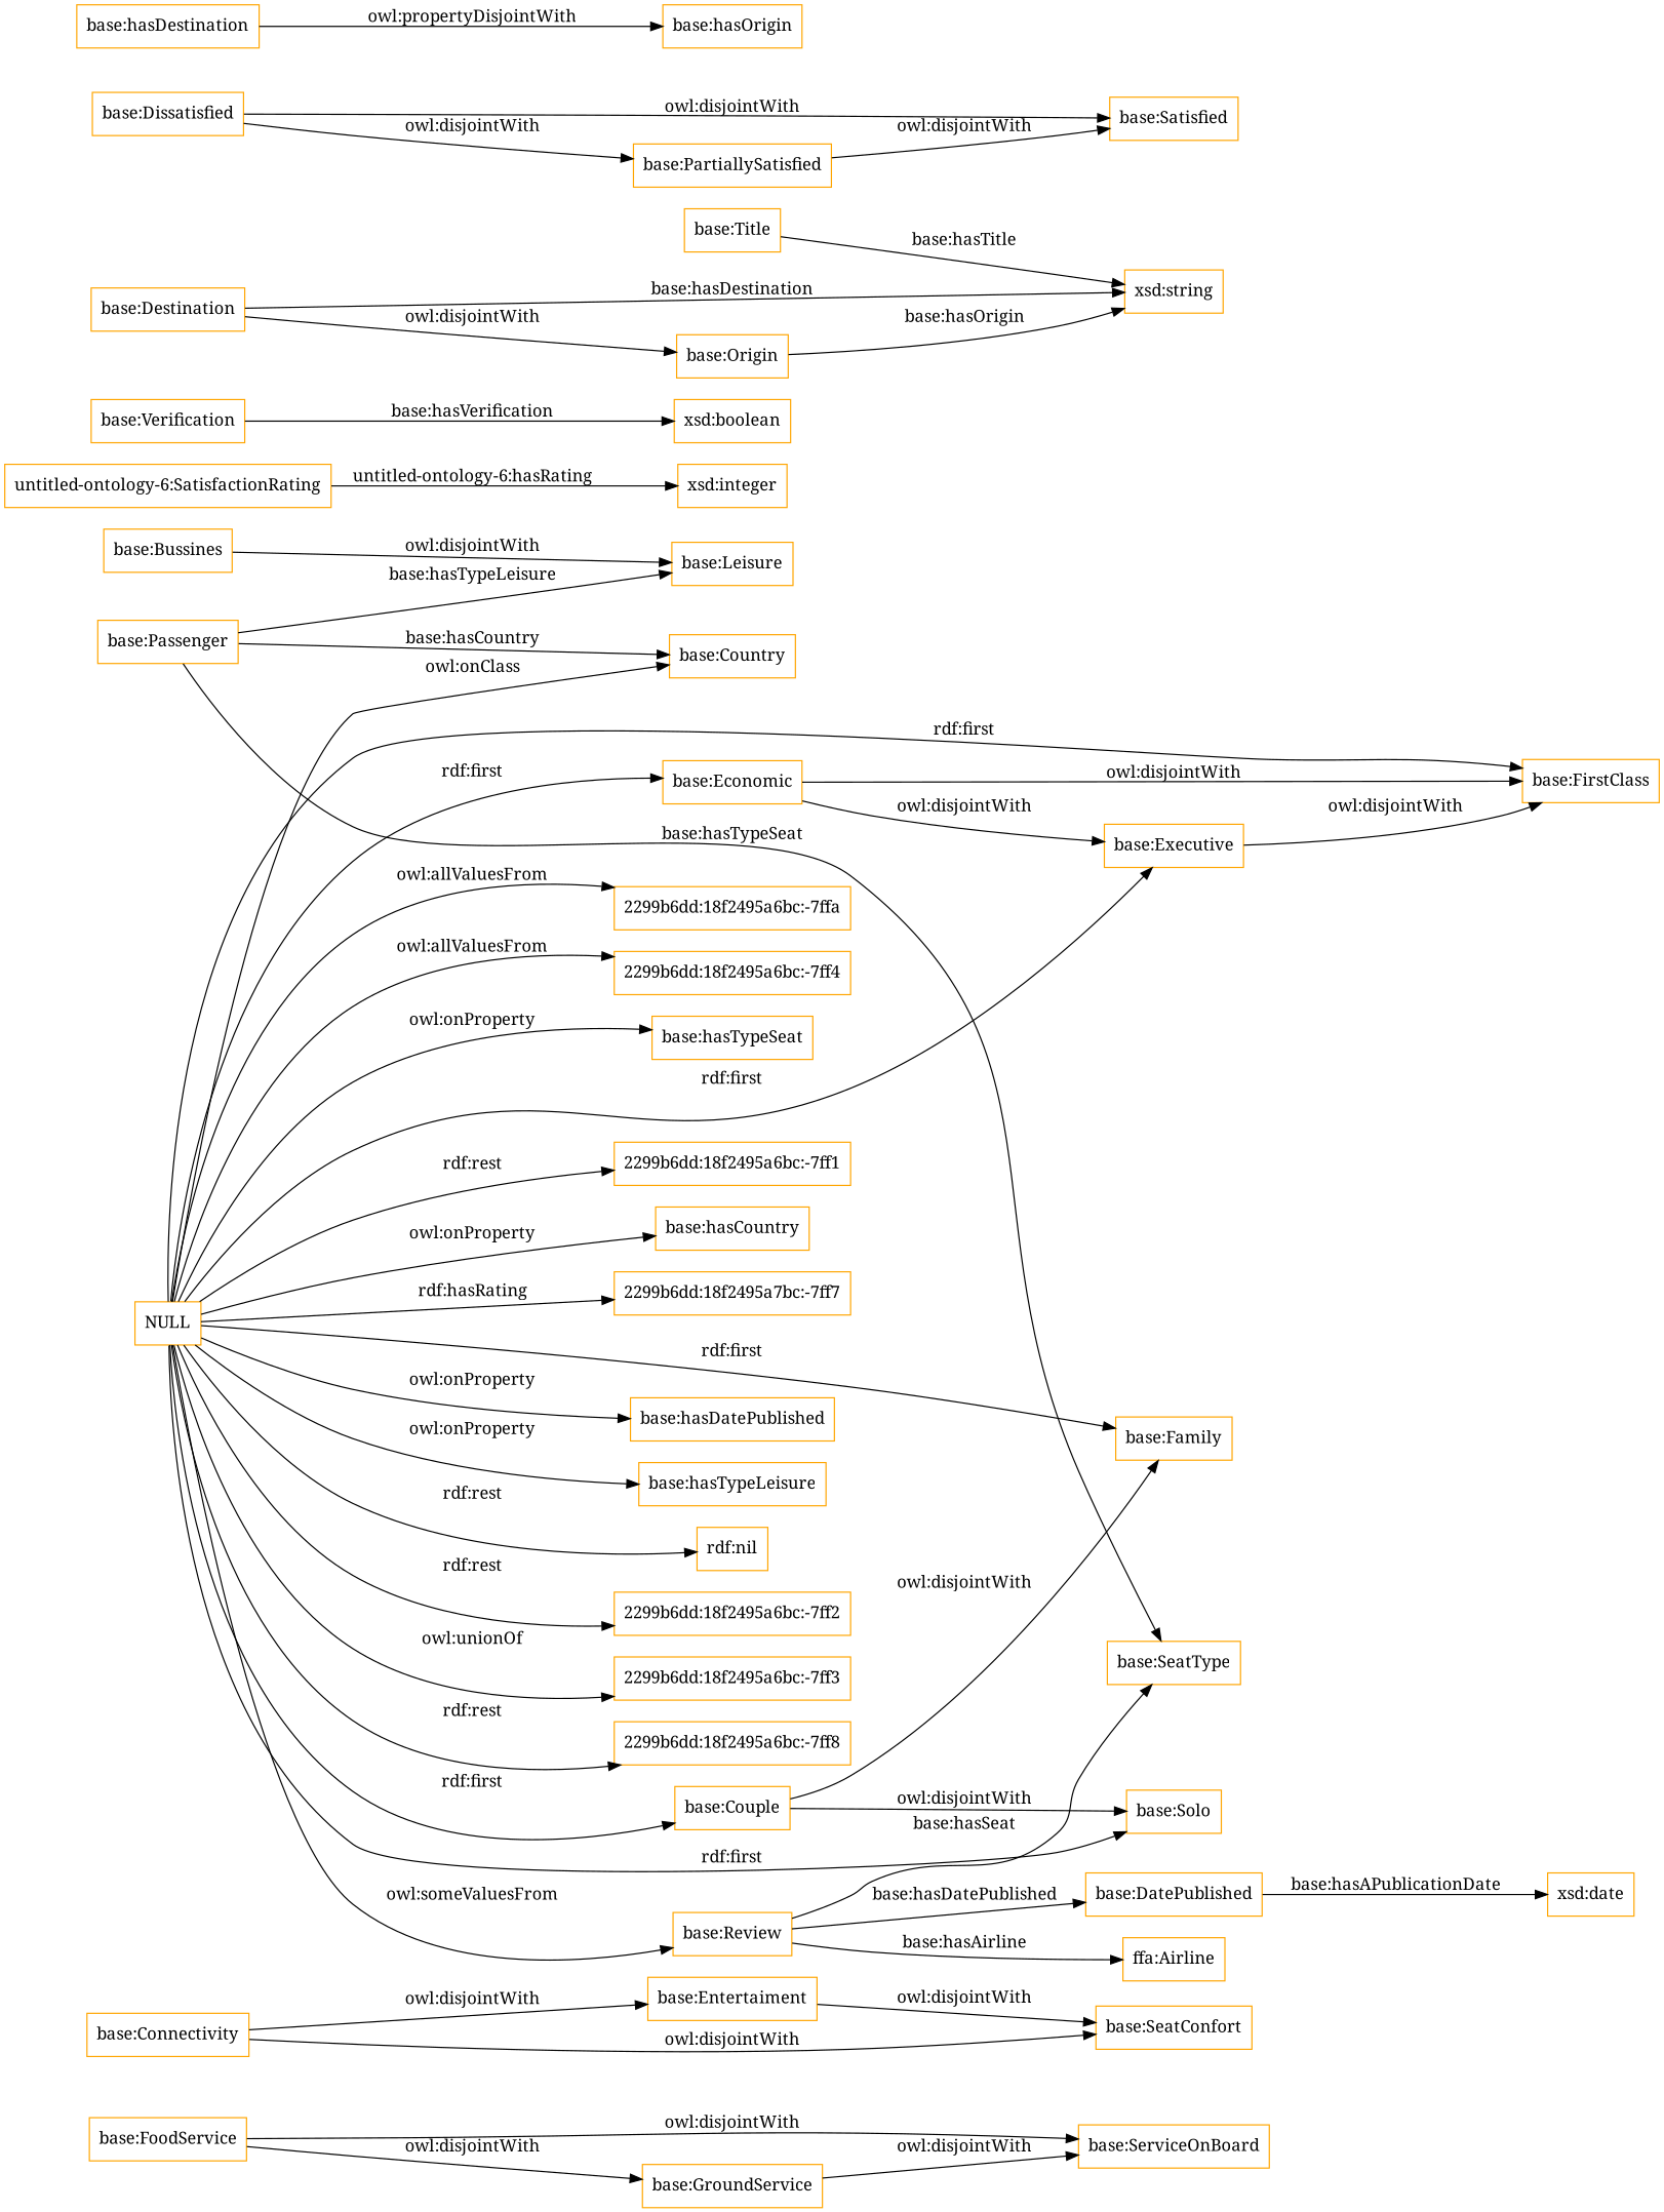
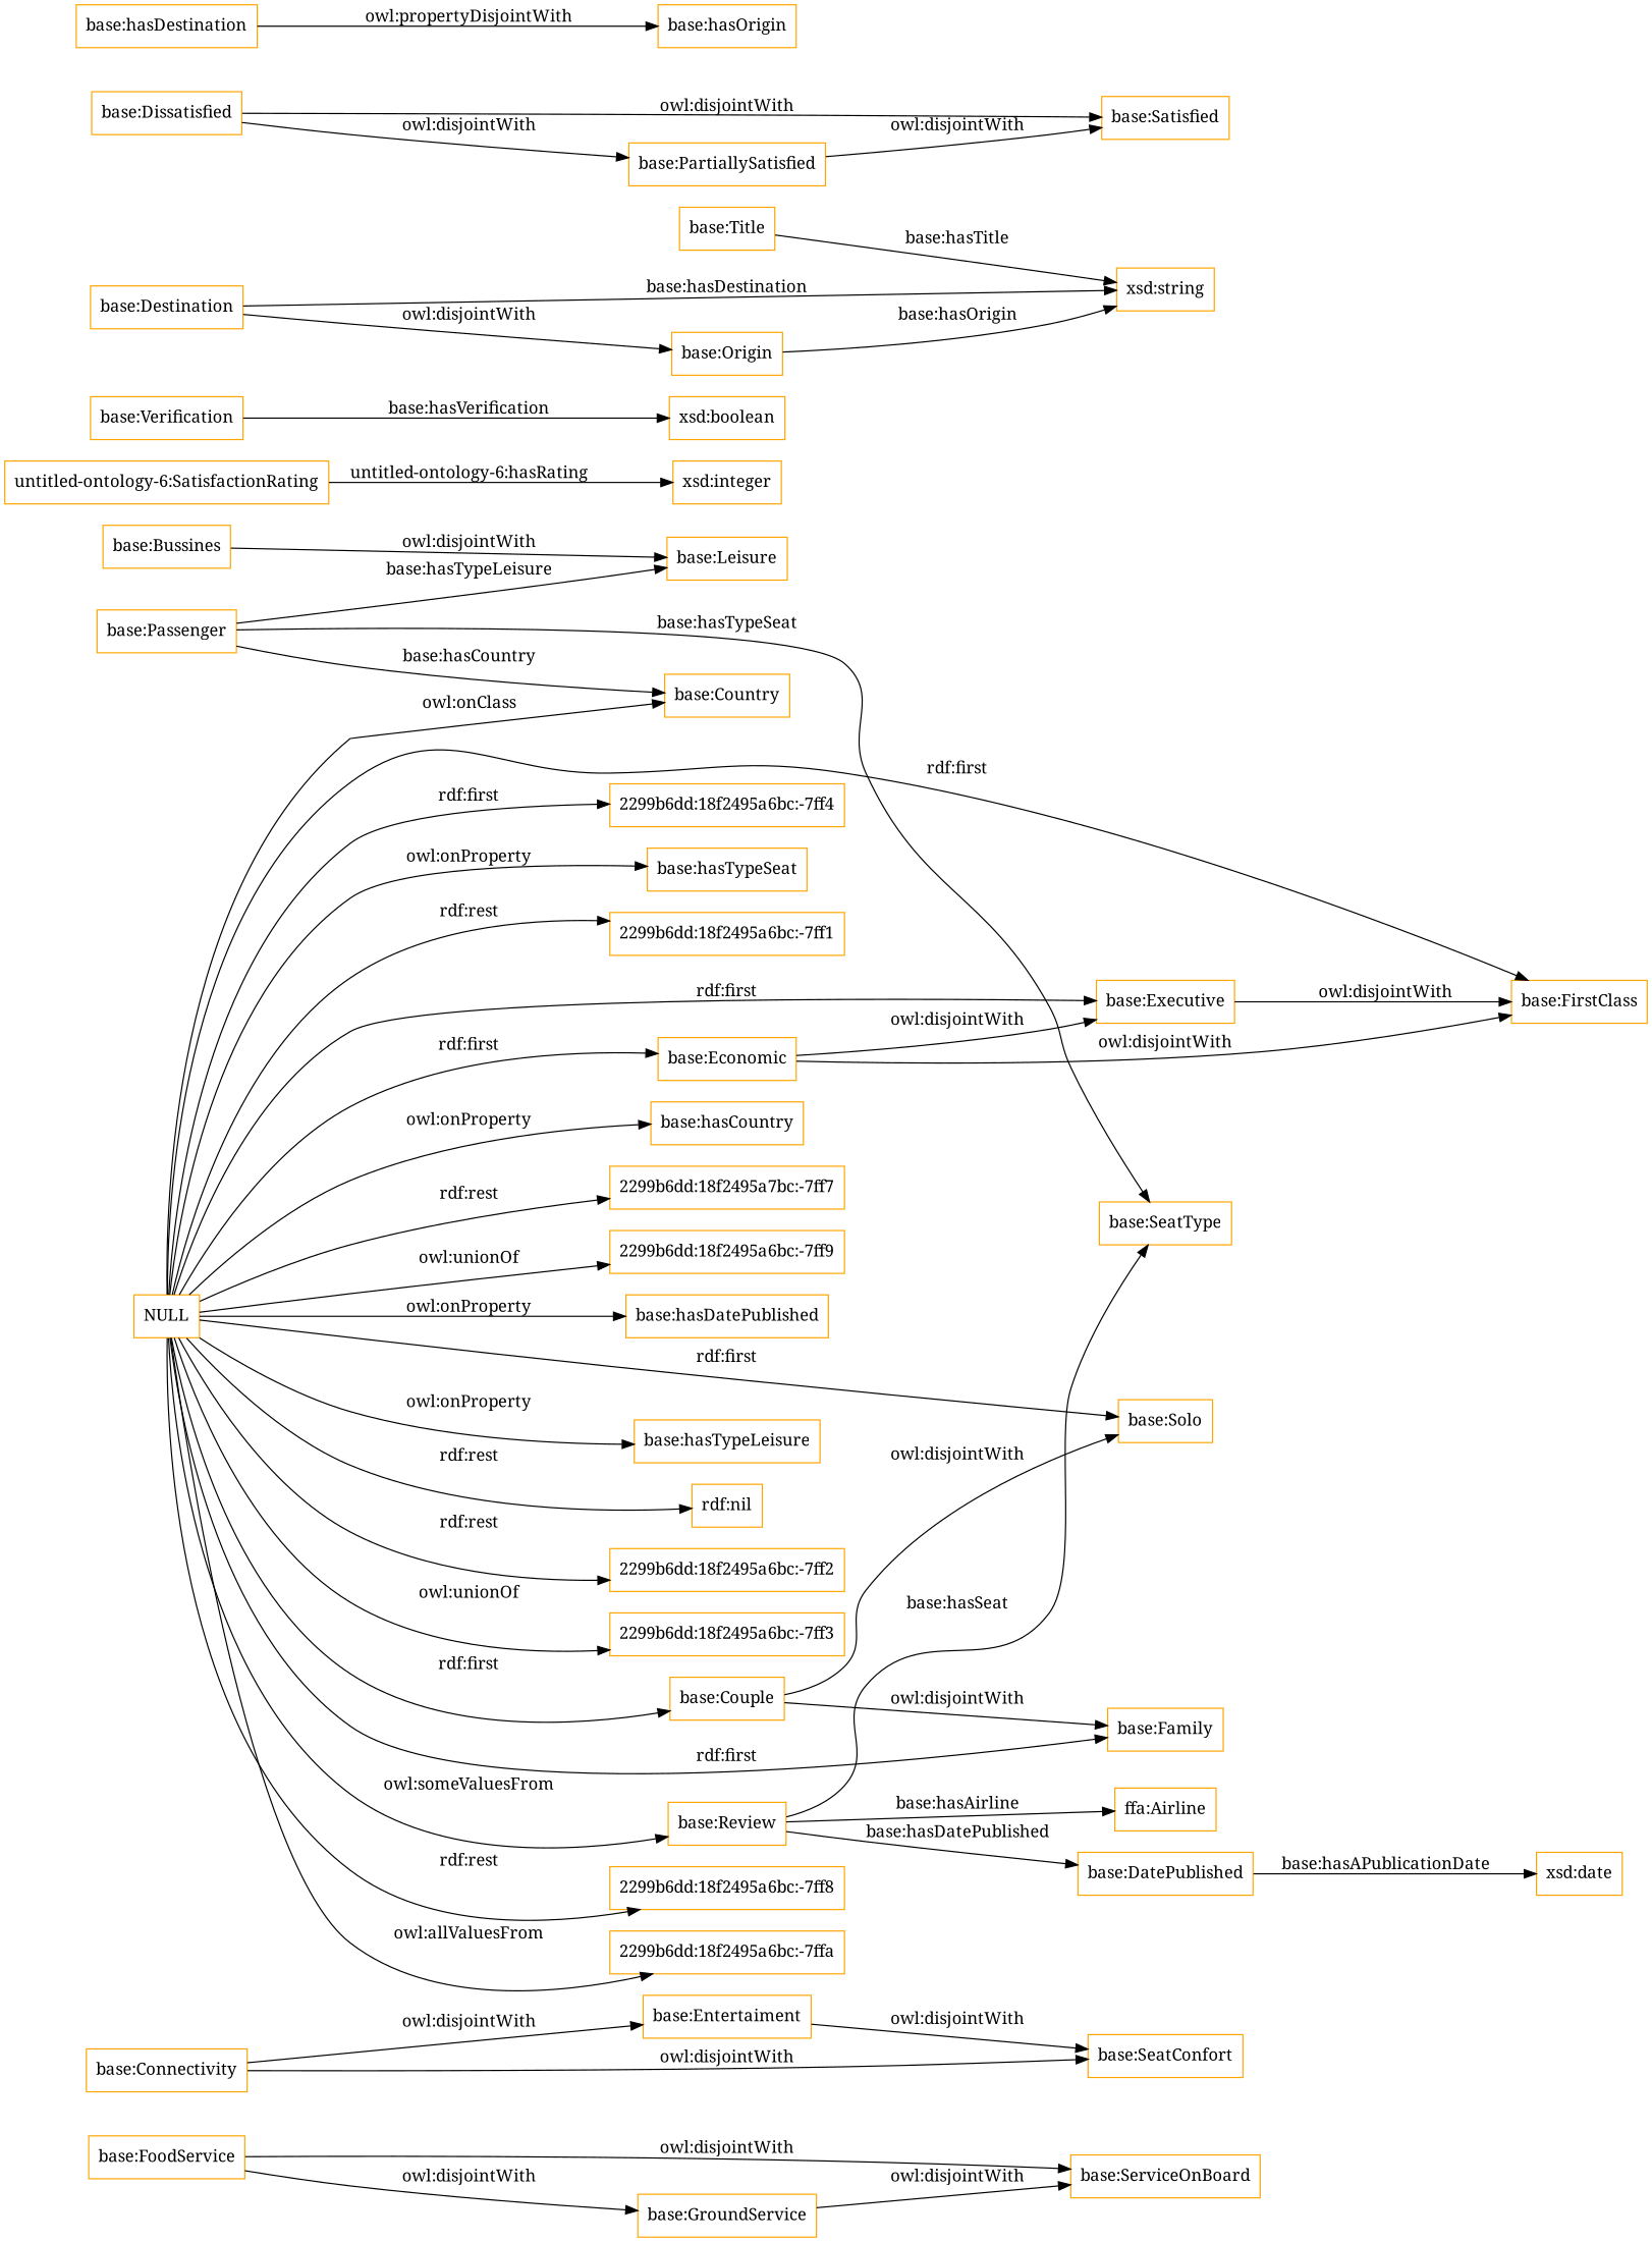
  digraph {
    fontname="Noto Serif"
    rankdir=LR
    node [color=orange fontname="Noto Serif" shape=rectangle]
    edge [fontname="Noto Serif"]
    "base:FoodService"
    "base:ServiceOnBoard"
    "base:GroundService"
    "base:Entertaiment"
    "base:SeatConfort"
    "base:Bussines"
    "base:Leisure"
    "base:Executive"
    "base:FirstClass"
    "untitled-ontology-6:SatisfactionRating"
    "xsd:integer"
    "base:Connectivity"
    "base:Economic"
    "base:DatePublished"
    "xsd:date"
    "base:Couple"
    "base:Family"
    "base:Solo"
    "base:Verification"
    "xsd:boolean"
    "base:Passenger"
    "base:Country"
    "base:SeatType"
    "base:Title"
    "xsd:string"
    "base:Review"
    n27 [label="ffa:Airline"]
    "base:Origin"
    "base:Dissatisfied"
    "base:Satisfied"
    "base:PartiallySatisfied"
    "base:Destination"
    NULL
    "2299b6dd:18f2495a6bc:-7ffa"
    "2299b6dd:18f2495a6bc:-7ff4"
    "base:hasTypeSeat"
    "2299b6dd:18f2495a6bc:-7ff1"
    "base:hasCountry"
    n39 [label="2299b6dd:18f2495a7bc:-7ff7"]
+   "2299b6dd:18f2495a6bc:-7ff9"
    "base:hasDatePublished"
    "base:hasTypeLeisure"
    "rdf:nil"
    "2299b6dd:18f2495a6bc:-7ff2"
    "2299b6dd:18f2495a6bc:-7ff3"
    "2299b6dd:18f2495a6bc:-7ff8"
    "base:hasDestination"
    "base:hasOrigin"
    "base:FoodService" -> "base:ServiceOnBoard" [label="owl:disjointWith"]
    "base:FoodService" -> "base:GroundService" [label="owl:disjointWith"]
    "base:GroundService" -> "base:ServiceOnBoard" [label="owl:disjointWith"]
    "base:Entertaiment" -> "base:SeatConfort" [label="owl:disjointWith"]
    "base:Bussines" -> "base:Leisure" [label="owl:disjointWith"]
    "base:Executive" -> "base:FirstClass" [label="owl:disjointWith"]
    "untitled-ontology-6:SatisfactionRating" -> "xsd:integer" [label="untitled-ontology-6:hasRating"]
    "base:Connectivity" -> "base:Entertaiment" [label="owl:disjointWith"]
    "base:Connectivity" -> "base:SeatConfort" [label="owl:disjointWith"]
    "base:Economic" -> "base:Executive" [label="owl:disjointWith"]
    "base:Economic" -> "base:FirstClass" [label="owl:disjointWith"]
    "base:DatePublished" -> "xsd:date" [label="base:hasAPublicationDate"]
    "base:Couple" -> "base:Family" [label="owl:disjointWith"]
    "base:Couple" -> "base:Solo" [label="owl:disjointWith"]
    "base:Verification" -> "xsd:boolean" [label="base:hasVerification"]
    "base:Passenger" -> "base:Leisure" [label="base:hasTypeLeisure"]
    "base:Passenger" -> "base:Country" [label="base:hasCountry"]
    "base:Passenger" -> "base:SeatType" [label="base:hasTypeSeat"]
    "base:Title" -> "xsd:string" [label="base:hasTitle"]
    "base:Review" -> "base:DatePublished" [label="base:hasDatePublished"]
    "base:Review" -> "base:SeatType" [label="base:hasSeat"]
    "base:Review" -> n27 [label="base:hasAirline"]
    "base:Origin" -> "xsd:string" [label="base:hasOrigin"]
    "base:Dissatisfied" -> "base:Satisfied" [label="owl:disjointWith"]
    "base:Dissatisfied" -> "base:PartiallySatisfied" [label="owl:disjointWith"]
    "base:PartiallySatisfied" -> "base:Satisfied" [label="owl:disjointWith"]
    "base:Destination" -> "xsd:string" [label="base:hasDestination"]
    "base:Destination" -> "base:Origin" [label="owl:disjointWith"]
    NULL -> "base:Executive" [label="rdf:first"]
    NULL -> "base:FirstClass" [label="rdf:first"]
    NULL -> "base:Economic" [label="rdf:first"]
    NULL -> "base:Couple" [label="rdf:first"]
    NULL -> "base:Family" [label="rdf:first"]
    NULL -> "base:Solo" [label="rdf:first"]
    NULL -> "base:Country" [label="owl:onClass"]
    NULL -> "base:Review" [label="owl:someValuesFrom"]
    NULL -> "2299b6dd:18f2495a6bc:-7ffa" [label="owl:allValuesFrom"]
-   NULL -> "2299b6dd:18f2495a6bc:-7ff4" [label="owl:allValuesFrom"]
+   NULL -> "2299b6dd:18f2495a6bc:-7ff4" [label="rdf:first"]
    NULL -> "base:hasTypeSeat" [label="owl:onProperty"]
    NULL -> "2299b6dd:18f2495a6bc:-7ff1" [label="rdf:rest"]
    NULL -> "base:hasCountry" [label="owl:onProperty"]
-   NULL -> n39 [label="rdf:hasRating"]
+   NULL -> n39 [label="rdf:rest"]
+   NULL -> "2299b6dd:18f2495a6bc:-7ff9" [label="owl:unionOf"]
    NULL -> "base:hasDatePublished" [label="owl:onProperty"]
    NULL -> "base:hasTypeLeisure" [label="owl:onProperty"]
    NULL -> "rdf:nil" [label="rdf:rest"]
    NULL -> "2299b6dd:18f2495a6bc:-7ff2" [label="rdf:rest"]
    NULL -> "2299b6dd:18f2495a6bc:-7ff3" [label="owl:unionOf"]
    NULL -> "2299b6dd:18f2495a6bc:-7ff8" [label="rdf:rest"]
    "base:hasDestination" -> "base:hasOrigin" [label="owl:propertyDisjointWith"]
  }
